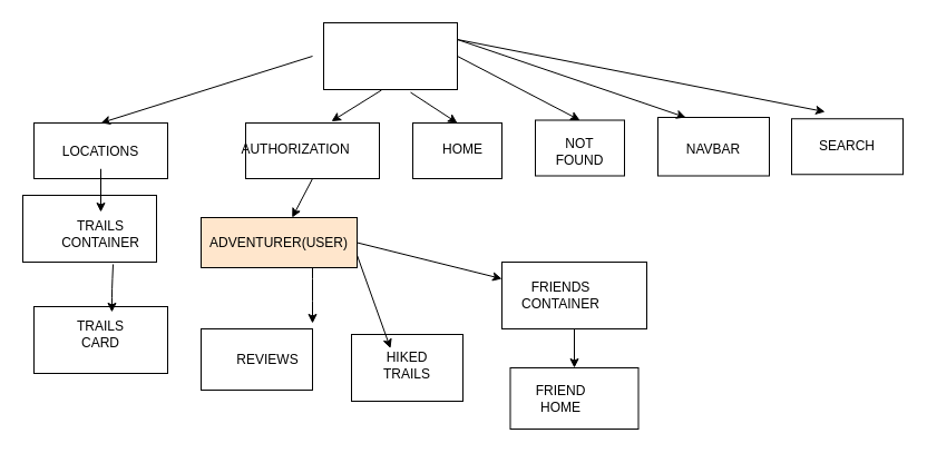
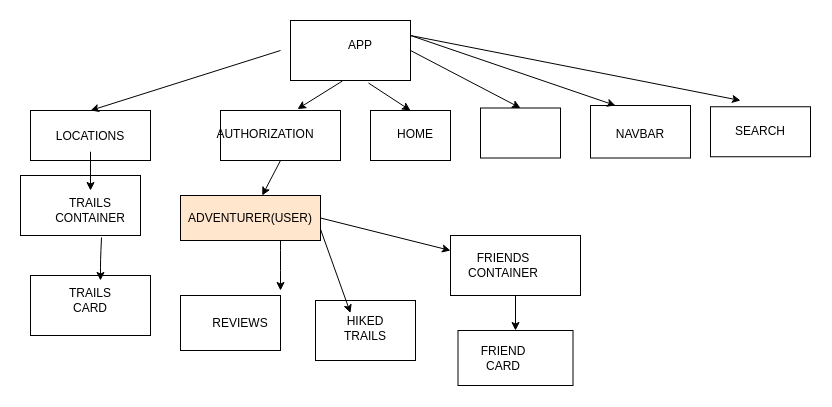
  <mxCell id="0" />
  <mxCell id="1" parent="0" />
  <mxCell id="2" value="" style="rounded=0;whiteSpace=wrap;html=1;" parent="1" vertex="1"><mxGeometry x="290" width="120" height="60" as="geometry" y="20" /></mxCell>
  <mxCell id="3" value="" style="rounded=0;whiteSpace=wrap;html=1;" parent="1" vertex="1"><mxGeometry x="30" y="110" width="120" height="50" as="geometry" /></mxCell>
  <mxCell id="4" value="" style="rounded=0;whiteSpace=wrap;html=1;" parent="1" vertex="1"><mxGeometry x="370" y="110" width="80" height="50" as="geometry" /></mxCell>
+ <mxCell id="5" value="APP" style="text;html=1;strokeColor=none;fillColor=none;align=center;verticalAlign=middle;whiteSpace=wrap;rounded=0;" parent="1" vertex="1"><mxGeometry x="330" y="30" width="60" height="30" as="geometry" /></mxCell>
  <mxCell id="6" value="LOCATIONS" style="text;html=1;strokeColor=none;fillColor=none;align=center;verticalAlign=middle;whiteSpace=wrap;rounded=0;" parent="1" vertex="1"><mxGeometry x="60" y="121.25" width="60" height="30" as="geometry" /></mxCell>
  <mxCell id="7" value="HOME" style="text;html=1;strokeColor=none;fillColor=none;align=center;verticalAlign=middle;whiteSpace=wrap;rounded=0;" parent="1" vertex="1"><mxGeometry x="385" y="118.75" width="60" height="30" as="geometry" /></mxCell>
  <mxCell id="8" style="edgeStyle=none;html=1;exitX=0.5;exitY=1;exitDx=0;exitDy=0;" parent="1" source="9" target="18" edge="1"><mxGeometry relative="1" as="geometry" /></mxCell>
  <mxCell id="9" value="" style="rounded=0;whiteSpace=wrap;html=1;" parent="1" vertex="1"><mxGeometry x="220" y="110" width="120" height="50" as="geometry" /></mxCell>
  <mxCell id="10" value="" style="rounded=0;whiteSpace=wrap;html=1;" parent="1" vertex="1"><mxGeometry x="20" y="175" width="120" height="60" as="geometry" /></mxCell>
  <mxCell id="11" value="TRAILS CONTAINER" style="text;html=1;strokeColor=none;fillColor=none;align=center;verticalAlign=middle;whiteSpace=wrap;rounded=0;" parent="1" vertex="1"><mxGeometry x="60" y="195" width="60" height="30" as="geometry" /></mxCell>
  <mxCell id="12" value="AUTHORIZATION" style="text;html=1;strokeColor=none;fillColor=none;align=center;verticalAlign=middle;whiteSpace=wrap;rounded=0;" parent="1" vertex="1"><mxGeometry x="235" y="118.75" width="60" height="30" as="geometry" /></mxCell>
  <mxCell id="13" value="" style="rounded=0;whiteSpace=wrap;html=1;" parent="1" vertex="1"><mxGeometry x="30" y="275" width="120" height="60" as="geometry" /></mxCell>
  <mxCell id="14" value="TRAILS CARD" style="text;html=1;strokeColor=none;fillColor=none;align=center;verticalAlign=middle;whiteSpace=wrap;rounded=0;" parent="1" vertex="1"><mxGeometry x="60" y="285" width="60" height="30" as="geometry" /></mxCell>
  <mxCell id="15" value="" style="rounded=0;whiteSpace=wrap;html=1;" parent="1" vertex="1"><mxGeometry x="480" y="107.5" width="80" height="50" as="geometry" /></mxCell>
- <mxCell id="16" value="NOT FOUND" style="text;html=1;strokeColor=none;fillColor=none;align=center;verticalAlign=middle;whiteSpace=wrap;rounded=0;" parent="1" vertex="1"><mxGeometry x="490" y="121.25" width="60" height="30" as="geometry" /></mxCell>
  <mxCell id="17" value="" style="rounded=0;whiteSpace=wrap;html=1;" parent="1" vertex="1"><mxGeometry x="180" y="295" width="100" height="55" as="geometry" /></mxCell>
  <mxCell id="18" value="ADVENTURER(USER)" style="rounded=0;whiteSpace=wrap;html=1;fillColor=#ffe6cc;" parent="1" vertex="1"><mxGeometry x="180" y="195" width="140" height="45" as="geometry" /></mxCell>
  <mxCell id="19" value="" style="rounded=0;whiteSpace=wrap;html=1;" parent="1" vertex="1"><mxGeometry x="450" y="235" width="130" height="60" as="geometry" /></mxCell>
  <mxCell id="20" value="FRIENDS CONTAINER" style="text;html=1;strokeColor=none;fillColor=none;align=center;verticalAlign=middle;whiteSpace=wrap;rounded=0;" parent="1" vertex="1"><mxGeometry x="473" y="250" width="60" height="30" as="geometry" /></mxCell>
  <mxCell id="21" value="" style="rounded=0;whiteSpace=wrap;html=1;" parent="1" vertex="1"><mxGeometry x="457.5" y="330" width="115" height="55" as="geometry" /></mxCell>
- <mxCell id="22" value="FRIEND HOME" style="text;html=1;strokeColor=none;fillColor=none;align=center;verticalAlign=middle;whiteSpace=wrap;rounded=0;" parent="1" vertex="1"><mxGeometry x="473" y="342.5" width="60" height="30" as="geometry" /></mxCell>
+ <mxCell id="22" value="FRIEND CARD" style="text;html=1;strokeColor=none;fillColor=none;align=center;verticalAlign=middle;whiteSpace=wrap;rounded=0;" parent="1" vertex="1"><mxGeometry x="473" y="342.5" width="60" height="30" as="geometry" /></mxCell>
  <mxCell id="23" style="edgeStyle=none;html=1;" parent="1" edge="1"><mxGeometry relative="1" as="geometry"><mxPoint x="280" y="240" as="sourcePoint" /><mxPoint x="280" y="290" as="targetPoint" /><Array as="points"><mxPoint x="280" y="260" /></Array></mxGeometry></mxCell>
  <mxCell id="24" value="REVIEWS" style="text;html=1;strokeColor=none;fillColor=none;align=center;verticalAlign=middle;whiteSpace=wrap;rounded=0;" parent="1" vertex="1"><mxGeometry x="210" y="307.5" width="60" height="30" as="geometry" /></mxCell>
  <mxCell id="25" value="" style="endArrow=classic;html=1;exitX=0.675;exitY=1.033;exitDx=0;exitDy=0;exitPerimeter=0;entryX=0.583;entryY=0.083;entryDx=0;entryDy=0;entryPerimeter=0;" parent="1" source="10" target="13" edge="1"><mxGeometry width="50" height="50" relative="1" as="geometry"><mxPoint x="400" y="290" as="sourcePoint" /><mxPoint x="450" y="240" as="targetPoint" /><Array as="points"><mxPoint x="100" y="260" /></Array></mxGeometry></mxCell>
  <mxCell id="26" value="" style="rounded=0;whiteSpace=wrap;html=1;" parent="1" vertex="1"><mxGeometry x="315" y="300" width="100" height="60" as="geometry" /></mxCell>
  <mxCell id="27" value="HIKED TRAILS" style="text;html=1;strokeColor=none;fillColor=none;align=center;verticalAlign=middle;whiteSpace=wrap;rounded=0;" parent="1" vertex="1"><mxGeometry x="335" y="312.5" width="60" height="30" as="geometry" /></mxCell>
  <mxCell id="28" value="" style="endArrow=classic;html=1;exitX=1;exitY=0.75;exitDx=0;exitDy=0;entryX=0.25;entryY=0;entryDx=0;entryDy=0;" parent="1" source="18" target="27" edge="1"><mxGeometry width="50" height="50" relative="1" as="geometry"><mxPoint x="400" y="280" as="sourcePoint" /><mxPoint x="450" y="230" as="targetPoint" /></mxGeometry></mxCell>
  <mxCell id="29" value="" style="endArrow=classic;html=1;exitX=1;exitY=0.5;exitDx=0;exitDy=0;entryX=0;entryY=0.25;entryDx=0;entryDy=0;" parent="1" source="18" target="19" edge="1"><mxGeometry width="50" height="50" relative="1" as="geometry"><mxPoint x="400" y="280" as="sourcePoint" /><mxPoint x="450" y="230" as="targetPoint" /></mxGeometry></mxCell>
  <mxCell id="30" value="" style="endArrow=classic;html=1;exitX=0.5;exitY=1;exitDx=0;exitDy=0;entryX=0.5;entryY=0;entryDx=0;entryDy=0;" parent="1" source="19" target="21" edge="1"><mxGeometry width="50" height="50" relative="1" as="geometry"><mxPoint x="400" y="280" as="sourcePoint" /><mxPoint x="450" y="230" as="targetPoint" /></mxGeometry></mxCell>
  <mxCell id="31" value="" style="endArrow=classic;html=1;entryX=0.5;entryY=0;entryDx=0;entryDy=0;" parent="1" target="3" edge="1"><mxGeometry width="50" height="50" relative="1" as="geometry"><mxPoint x="280" y="50" as="sourcePoint" /><mxPoint x="210" y="30" as="targetPoint" /></mxGeometry></mxCell>
  <mxCell id="32" value="" style="endArrow=classic;html=1;exitX=0.433;exitY=1.008;exitDx=0;exitDy=0;exitPerimeter=0;entryX=0.642;entryY=-0.03;entryDx=0;entryDy=0;entryPerimeter=0;" parent="1" source="2" target="9" edge="1"><mxGeometry width="50" height="50" relative="1" as="geometry"><mxPoint x="400" y="280" as="sourcePoint" /><mxPoint x="450" y="230" as="targetPoint" /></mxGeometry></mxCell>
  <mxCell id="33" value="" style="endArrow=classic;html=1;exitX=0.65;exitY=1.042;exitDx=0;exitDy=0;exitPerimeter=0;entryX=0.5;entryY=0;entryDx=0;entryDy=0;" parent="1" source="2" target="4" edge="1"><mxGeometry width="50" height="50" relative="1" as="geometry"><mxPoint x="400" y="280" as="sourcePoint" /><mxPoint x="450" y="230" as="targetPoint" /></mxGeometry></mxCell>
  <mxCell id="34" value="" style="endArrow=classic;html=1;exitX=1;exitY=0.5;exitDx=0;exitDy=0;entryX=0.5;entryY=0;entryDx=0;entryDy=0;" parent="1" source="2" target="15" edge="1"><mxGeometry width="50" height="50" relative="1" as="geometry"><mxPoint x="400" y="280" as="sourcePoint" /><mxPoint x="450" y="230" as="targetPoint" /></mxGeometry></mxCell>
  <mxCell id="35" value="" style="endArrow=classic;html=1;exitX=0.5;exitY=1;exitDx=0;exitDy=0;" parent="1" source="6" edge="1"><mxGeometry width="50" height="50" relative="1" as="geometry"><mxPoint x="150" y="200" as="sourcePoint" /><mxPoint x="90" y="190" as="targetPoint" /><Array as="points" /></mxGeometry></mxCell>
  <mxCell id="36" value="" style="rounded=0;whiteSpace=wrap;html=1;" vertex="1" parent="1"><mxGeometry x="590" y="105" width="100" height="52.5" as="geometry" /></mxCell>
  <mxCell id="37" value="NAVBAR" style="text;html=1;strokeColor=none;fillColor=none;align=center;verticalAlign=middle;whiteSpace=wrap;rounded=0;" vertex="1" parent="1"><mxGeometry x="610" y="118.75" width="60" height="30" as="geometry" /></mxCell>
  <mxCell id="38" value="" style="rounded=0;whiteSpace=wrap;html=1;" vertex="1" parent="1"><mxGeometry x="710" y="106.25" width="100" height="50" as="geometry" /></mxCell>
  <mxCell id="39" value="SEARCH" style="text;html=1;strokeColor=none;fillColor=none;align=center;verticalAlign=middle;whiteSpace=wrap;rounded=0;" vertex="1" parent="1"><mxGeometry x="730" y="116.25" width="60" height="30" as="geometry" /></mxCell>
  <mxCell id="40" value="" style="endArrow=classic;html=1;exitX=1;exitY=0.25;exitDx=0;exitDy=0;entryX=0.25;entryY=0;entryDx=0;entryDy=0;" edge="1" parent="1" source="2" target="36"><mxGeometry width="50" height="50" relative="1" as="geometry"><mxPoint x="390" y="280" as="sourcePoint" /><mxPoint x="440" y="230" as="targetPoint" /></mxGeometry></mxCell>
  <mxCell id="41" value="" style="endArrow=classic;html=1;exitX=1;exitY=0.25;exitDx=0;exitDy=0;" edge="1" parent="1" source="2"><mxGeometry width="50" height="50" relative="1" as="geometry"><mxPoint x="390" y="280" as="sourcePoint" /><mxPoint x="740" y="100" as="targetPoint" /></mxGeometry></mxCell>
